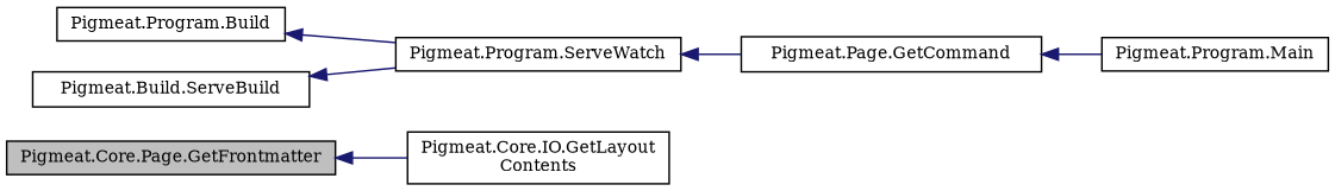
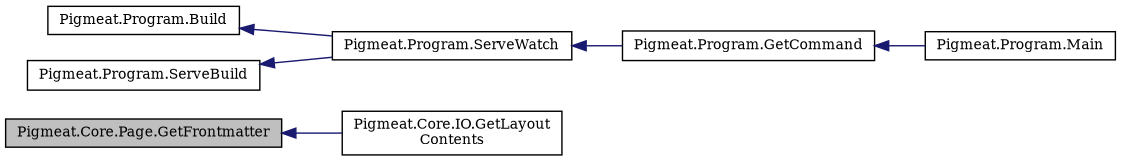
  digraph {
    fontname="DejaVu Serif"
    rankdir=LR
    node [color=black fillcolor=white fontname="DejaVu Serif" fontsize=10 shape=record style=filled]
    edge [color=midnightblue dir=back fontname="DejaVu Serif" fontsize=10 labelfontname=Helvetica labelfontsize=10 style=solid]
    n1 [fillcolor=grey75 fontcolor=black height=0.2 label="Pigmeat.Core.Page.GetFrontmatter" width=0.4]
    n2 [height=0.2 label="Pigmeat.Core.IO.GetLayout\lContents" width=0.4]
    n3 [height=0.2 label="Pigmeat.Program.Build" width=0.4]
    n4 [height=0.2 label="Pigmeat.Program.ServeWatch" width=0.4]
-   n5 [height=0.2 label="Pigmeat.Build.ServeBuild" width=0.4]
-   n6 [height=0.2 label="Pigmeat.Page.GetCommand" width=0.4]
+   n5 [height=0.2 label="Pigmeat.Program.ServeBuild" width=0.4]
+   n6 [height=0.2 label="Pigmeat.Program.GetCommand" width=0.4]
    n7 [height=0.2 label="Pigmeat.Program.Main" width=0.4]
    n1 -> n2
    n3 -> n4
    n4 -> n6
    n5 -> n4
    n6 -> n7
  }
